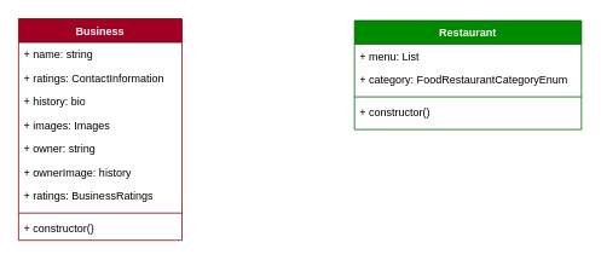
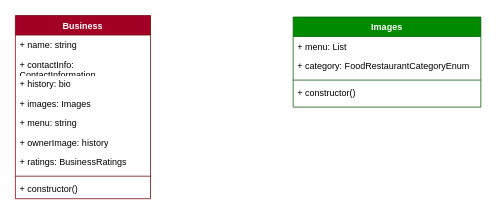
  <mxCell id="0" />
  <mxCell id="1" parent="0" />
- <mxCell id="2" value="Restaurant" style="swimlane;fontStyle=1;align=center;verticalAlign=top;childLayout=stackLayout;horizontal=1;startSize=26;horizontalStack=0;resizeParent=1;resizeParentMax=0;resizeLast=0;collapsible=1;marginBottom=0;whiteSpace=wrap;html=1;fillColor=#008a00;fontColor=#ffffff;strokeColor=#005700;" vertex="1" parent="1"><mxGeometry x="390" y="22" width="250" height="120" as="geometry" /></mxCell>
+ <mxCell id="2" value="Images" style="swimlane;fontStyle=1;align=center;verticalAlign=top;childLayout=stackLayout;horizontal=1;startSize=26;horizontalStack=0;resizeParent=1;resizeParentMax=0;resizeLast=0;collapsible=1;marginBottom=0;whiteSpace=wrap;html=1;fillColor=#008a00;fontColor=#ffffff;strokeColor=#005700;" vertex="1" parent="1"><mxGeometry x="390" y="22" width="250" height="120" as="geometry" /></mxCell>
  <mxCell id="3" value="+ menu: List" style="text;strokeColor=none;fillColor=none;align=left;verticalAlign=top;spacingLeft=4;spacingRight=4;overflow=hidden;rotatable=0;points=[[0,0.5],[1,0.5]];portConstraint=eastwest;whiteSpace=wrap;html=1;" vertex="1" parent="2"><mxGeometry y="26" width="250" height="26" as="geometry" /></mxCell>
  <mxCell id="4" value="+ category: FoodRestaurantCategoryEnum" style="text;strokeColor=none;fillColor=none;align=left;verticalAlign=top;spacingLeft=4;spacingRight=4;overflow=hidden;rotatable=0;points=[[0,0.5],[1,0.5]];portConstraint=eastwest;whiteSpace=wrap;html=1;" vertex="1" parent="2"><mxGeometry y="52" width="250" height="28" as="geometry" /></mxCell>
  <mxCell id="5" value="" style="line;strokeWidth=1;fillColor=none;align=left;verticalAlign=middle;spacingTop=-1;spacingLeft=3;spacingRight=3;rotatable=0;labelPosition=right;points=[];portConstraint=eastwest;strokeColor=inherit;" vertex="1" parent="2"><mxGeometry y="80" width="250" height="8" as="geometry" /></mxCell>
  <mxCell id="6" value="+ constructor()" style="text;strokeColor=none;fillColor=none;align=left;verticalAlign=top;spacingLeft=4;spacingRight=4;overflow=hidden;rotatable=0;points=[[0,0.5],[1,0.5]];portConstraint=eastwest;whiteSpace=wrap;html=1;" vertex="1" parent="2"><mxGeometry y="88" width="250" height="32" as="geometry" /></mxCell>
  <mxCell id="7" value="Business" style="swimlane;fontStyle=1;align=center;verticalAlign=top;childLayout=stackLayout;horizontal=1;startSize=26;horizontalStack=0;resizeParent=1;resizeParentMax=0;resizeLast=0;collapsible=1;marginBottom=0;whiteSpace=wrap;html=1;fillColor=#a20025;fontColor=#ffffff;strokeColor=#6F0000;" vertex="1" parent="1"><mxGeometry x="20" y="20" width="180" height="244" as="geometry"><mxRectangle x="90" y="52" width="90" height="30" as="alternateBounds" /></mxGeometry></mxCell>
  <mxCell id="8" value="+ name: string" style="text;strokeColor=none;fillColor=none;align=left;verticalAlign=top;spacingLeft=4;spacingRight=4;overflow=hidden;rotatable=0;points=[[0,0.5],[1,0.5]];portConstraint=eastwest;whiteSpace=wrap;html=1;" vertex="1" parent="7"><mxGeometry y="26" width="180" height="26" as="geometry" /></mxCell>
- <mxCell id="9" value="+ ratings: ContactInformation" style="text;strokeColor=none;fillColor=none;align=left;verticalAlign=top;spacingLeft=4;spacingRight=4;overflow=hidden;rotatable=0;points=[[0,0.5],[1,0.5]];portConstraint=eastwest;whiteSpace=wrap;html=1;" vertex="1" parent="7"><mxGeometry y="52" width="180" height="26" as="geometry" /></mxCell>
+ <mxCell id="9" value="+ contactInfo: ContactInformation" style="text;strokeColor=none;fillColor=none;align=left;verticalAlign=top;spacingLeft=4;spacingRight=4;overflow=hidden;rotatable=0;points=[[0,0.5],[1,0.5]];portConstraint=eastwest;whiteSpace=wrap;html=1;" vertex="1" parent="7"><mxGeometry y="52" width="180" height="26" as="geometry" /></mxCell>
  <mxCell id="10" value="+ history: bio" style="text;strokeColor=none;fillColor=none;align=left;verticalAlign=top;spacingLeft=4;spacingRight=4;overflow=hidden;rotatable=0;points=[[0,0.5],[1,0.5]];portConstraint=eastwest;whiteSpace=wrap;html=1;" vertex="1" parent="7"><mxGeometry y="78" width="180" height="26" as="geometry" /></mxCell>
  <mxCell id="11" value="+ images: Images" style="text;strokeColor=none;fillColor=none;align=left;verticalAlign=top;spacingLeft=4;spacingRight=4;overflow=hidden;rotatable=0;points=[[0,0.5],[1,0.5]];portConstraint=eastwest;whiteSpace=wrap;html=1;" vertex="1" parent="7"><mxGeometry y="104" width="180" height="26" as="geometry" /></mxCell>
- <mxCell id="12" value="+ owner: string" style="text;strokeColor=none;fillColor=none;align=left;verticalAlign=top;spacingLeft=4;spacingRight=4;overflow=hidden;rotatable=0;points=[[0,0.5],[1,0.5]];portConstraint=eastwest;whiteSpace=wrap;html=1;" vertex="1" parent="7"><mxGeometry y="130" width="180" height="26" as="geometry" /></mxCell>
+ <mxCell id="12" value="+ menu: string" style="text;strokeColor=none;fillColor=none;align=left;verticalAlign=top;spacingLeft=4;spacingRight=4;overflow=hidden;rotatable=0;points=[[0,0.5],[1,0.5]];portConstraint=eastwest;whiteSpace=wrap;html=1;" vertex="1" parent="7"><mxGeometry y="130" width="180" height="26" as="geometry" /></mxCell>
  <mxCell id="13" value="+ ownerImage: history&lt;br&gt;" style="text;strokeColor=none;fillColor=none;align=left;verticalAlign=top;spacingLeft=4;spacingRight=4;overflow=hidden;rotatable=0;points=[[0,0.5],[1,0.5]];portConstraint=eastwest;whiteSpace=wrap;html=1;" vertex="1" parent="7"><mxGeometry y="156" width="180" height="26" as="geometry" /></mxCell>
  <mxCell id="14" value="+ ratings: BusinessRatings" style="text;strokeColor=none;fillColor=none;align=left;verticalAlign=top;spacingLeft=4;spacingRight=4;overflow=hidden;rotatable=0;points=[[0,0.5],[1,0.5]];portConstraint=eastwest;whiteSpace=wrap;html=1;" vertex="1" parent="7"><mxGeometry y="182" width="180" height="28" as="geometry" /></mxCell>
  <mxCell id="15" value="" style="line;strokeWidth=1;fillColor=none;align=left;verticalAlign=middle;spacingTop=-1;spacingLeft=3;spacingRight=3;rotatable=0;labelPosition=right;points=[];portConstraint=eastwest;strokeColor=inherit;" vertex="1" parent="7"><mxGeometry y="210" width="180" height="8" as="geometry" /></mxCell>
  <mxCell id="16" value="+ constructor()" style="text;strokeColor=none;fillColor=none;align=left;verticalAlign=top;spacingLeft=4;spacingRight=4;overflow=hidden;rotatable=0;points=[[0,0.5],[1,0.5]];portConstraint=eastwest;whiteSpace=wrap;html=1;" vertex="1" parent="7"><mxGeometry y="218" width="180" height="26" as="geometry" /></mxCell>
